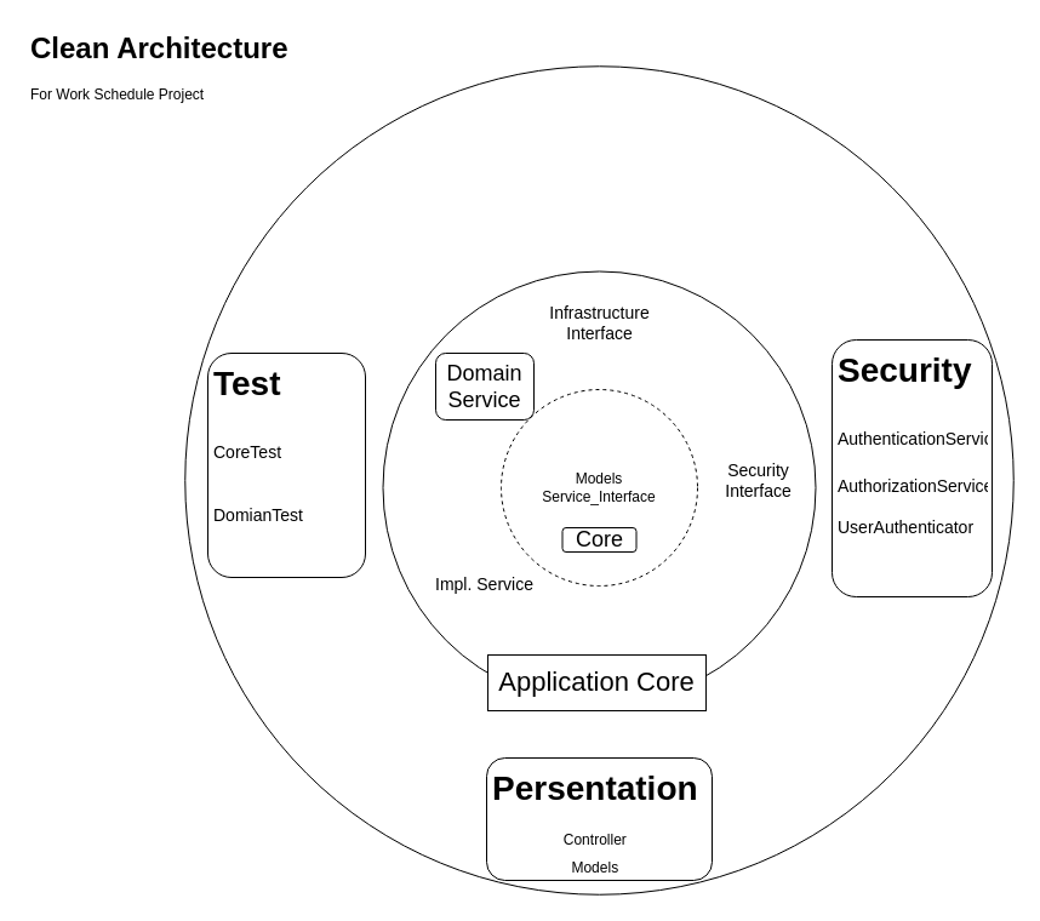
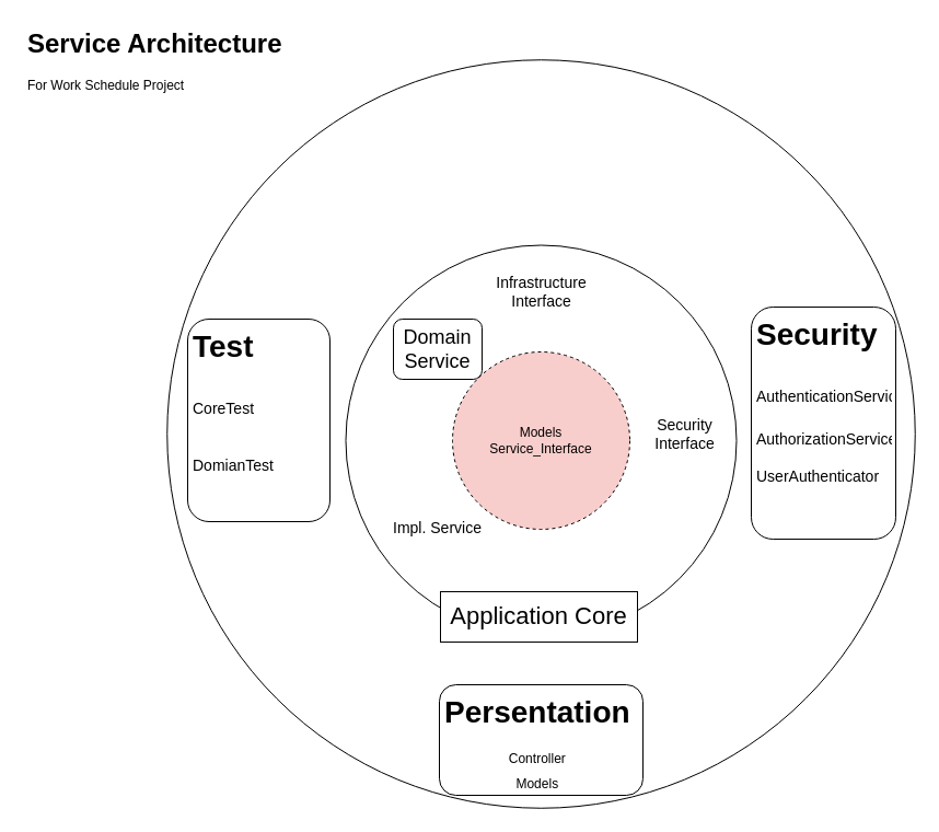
  <mxCell id="0" />
  <mxCell id="1" parent="0" />
  <mxCell id="2" value="" style="ellipse;whiteSpace=wrap;html=1;aspect=fixed;rounded=1;fontSize=14;strokeColor=#000000;fillColor=#ffffff;" parent="1" vertex="1"><mxGeometry x="152.25" y="54.25" width="683.5" height="683.5" as="geometry" /></mxCell>
  <mxCell id="3" value="" style="ellipse;whiteSpace=wrap;html=1;aspect=fixed;" parent="1" vertex="1"><mxGeometry x="315.5" y="223.5" width="357" height="357" as="geometry" /></mxCell>
- <mxCell id="4" value="&lt;h1&gt;Clean Architecture&lt;/h1&gt;&lt;p&gt;For Work Schedule Project&lt;/p&gt;" style="text;html=1;strokeColor=none;fillColor=none;spacing=5;spacingTop=-20;whiteSpace=wrap;overflow=hidden;rounded=0;" parent="1" vertex="1"><mxGeometry x="20" y="20" width="339" height="95" as="geometry" /></mxCell>
- <mxCell id="5" value="Models&lt;br&gt;Service_Interface" style="ellipse;whiteSpace=wrap;html=1;aspect=fixed;dashed=1;" parent="1" vertex="1"><mxGeometry x="413" y="321" width="162" height="162" as="geometry" /></mxCell>
+ <mxCell id="4" value="&lt;h1&gt;Service Architecture&lt;/h1&gt;&lt;p&gt;For Work Schedule Project&lt;/p&gt;" style="text;html=1;strokeColor=none;fillColor=none;spacing=5;spacingTop=-20;whiteSpace=wrap;overflow=hidden;rounded=0;" parent="1" vertex="1"><mxGeometry x="20" y="20" width="339" height="95" as="geometry" /></mxCell>
+ <mxCell id="5" value="Models&lt;br&gt;Service_Interface" style="ellipse;whiteSpace=wrap;html=1;aspect=fixed;dashed=1;fillColor=#f8cecc;" parent="1" vertex="1"><mxGeometry x="413" y="321" width="162" height="162" as="geometry" /></mxCell>
  <mxCell id="6" value="Application Core" style="text;html=1;align=center;verticalAlign=middle;whiteSpace=wrap;rounded=0;fontSize=22;strokeColor=#000000;fillColor=#ffffff;" parent="1" vertex="1"><mxGeometry x="402" y="540" width="180" height="46" as="geometry" /></mxCell>
- <mxCell id="7" value="Core" style="text;html=1;fillColor=none;align=center;verticalAlign=middle;whiteSpace=wrap;rounded=1;fontSize=18;strokeColor=#000000;" parent="1" vertex="1"><mxGeometry x="463.5" y="435" width="61" height="20" as="geometry" /></mxCell>
  <mxCell id="8" value="Domain Service" style="text;html=1;fillColor=none;align=center;verticalAlign=middle;whiteSpace=wrap;rounded=1;fontSize=18;strokeColor=#000000;" parent="1" vertex="1"><mxGeometry x="359" y="291" width="81" height="55" as="geometry" /></mxCell>
  <mxCell id="9" value="Impl. Service" style="text;html=1;strokeColor=none;fillColor=none;align=center;verticalAlign=middle;whiteSpace=wrap;rounded=0;fontSize=14;" parent="1" vertex="1"><mxGeometry x="345" y="472" width="109" height="20" as="geometry" /></mxCell>
  <mxCell id="10" value="Infrastructure Interface&lt;br&gt;" style="text;html=1;strokeColor=none;fillColor=none;align=center;verticalAlign=middle;whiteSpace=wrap;rounded=0;fontSize=14;" parent="1" vertex="1"><mxGeometry x="448.5" y="256" width="91" height="20" as="geometry" /></mxCell>
  <mxCell id="11" style="edgeStyle=orthogonalEdgeStyle;rounded=0;orthogonalLoop=1;jettySize=auto;html=1;exitX=0.5;exitY=1;exitDx=0;exitDy=0;fontSize=14;" parent="1" source="10" target="10" edge="1"><mxGeometry relative="1" as="geometry" /></mxCell>
  <mxCell id="12" value="&lt;h1&gt;&lt;span&gt;Persentation&lt;/span&gt;&lt;/h1&gt;&lt;h1 style=&quot;text-align: center ; font-size: 12px&quot;&gt;&lt;font style=&quot;font-size: 12px ; font-weight: normal&quot;&gt;Controller&lt;/font&gt;&lt;/h1&gt;&lt;h1 style=&quot;text-align: center ; font-size: 12px&quot;&gt;&lt;font style=&quot;font-size: 12px ; font-weight: normal&quot;&gt;Models&lt;/font&gt;&lt;/h1&gt;" style="text;html=1;fillColor=none;spacing=5;spacingTop=-20;whiteSpace=wrap;overflow=hidden;rounded=1;fontSize=14;strokeColor=#000000;" vertex="1" parent="1"><mxGeometry x="401" y="625" width="186" height="101" as="geometry" /></mxCell>
  <mxCell id="13" value="&lt;h1&gt;Security&lt;/h1&gt;&lt;h1&gt;&lt;span style=&quot;font-size: 14px ; font-weight: 400&quot;&gt;AuthenticationService&lt;/span&gt;&lt;/h1&gt;&lt;div&gt;&lt;span style=&quot;font-size: 14px ; font-weight: 400&quot;&gt;AuthorizationService&lt;/span&gt;&lt;/div&gt;&lt;div&gt;&lt;span style=&quot;font-size: 14px ; font-weight: 400&quot;&gt;&lt;br&gt;&lt;/span&gt;&lt;/div&gt;&lt;div&gt;&lt;span style=&quot;font-size: 14px ; font-weight: 400&quot;&gt;UserAuthenticator&lt;/span&gt;&lt;/div&gt;" style="text;html=1;fillColor=none;spacing=5;spacingTop=-20;whiteSpace=wrap;overflow=hidden;rounded=1;fontSize=14;strokeColor=#000000;" vertex="1" parent="1"><mxGeometry x="686" y="280" width="132" height="212" as="geometry" /></mxCell>
  <mxCell id="14" value="&lt;h1&gt;Test&lt;/h1&gt;&lt;h1&gt;&lt;span style=&quot;font-size: 14px ; font-weight: 400&quot;&gt;CoreTest&lt;/span&gt;&lt;/h1&gt;&lt;h1&gt;&lt;span style=&quot;font-size: 14px ; font-weight: 400&quot;&gt;DomianTest&amp;nbsp;&lt;/span&gt;&lt;/h1&gt;" style="text;html=1;fillColor=none;spacing=5;spacingTop=-20;whiteSpace=wrap;overflow=hidden;rounded=1;fontSize=14;strokeColor=#000000;" vertex="1" parent="1"><mxGeometry x="171" y="291" width="130" height="185" as="geometry" /></mxCell>
  <mxCell id="15" value="Security Interface" style="text;html=1;strokeColor=none;fillColor=none;align=center;verticalAlign=middle;whiteSpace=wrap;rounded=0;fontSize=14;" vertex="1" parent="1"><mxGeometry x="580" y="386" width="91" height="20" as="geometry" /></mxCell>
